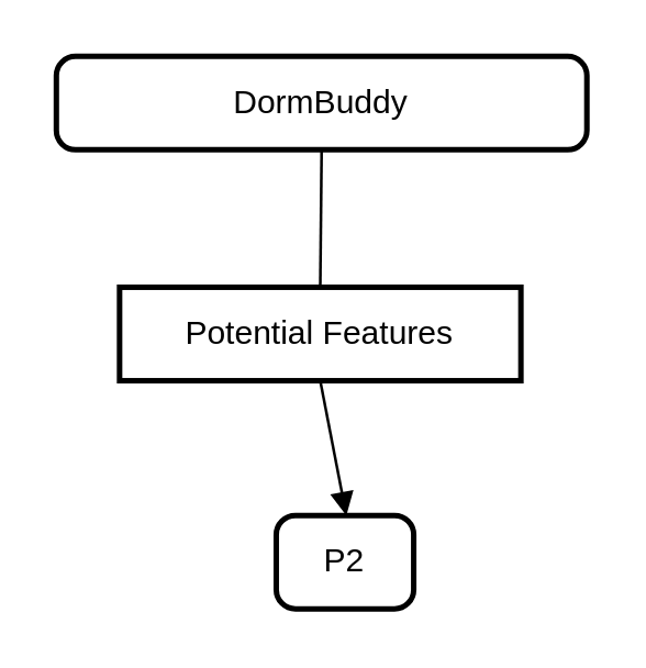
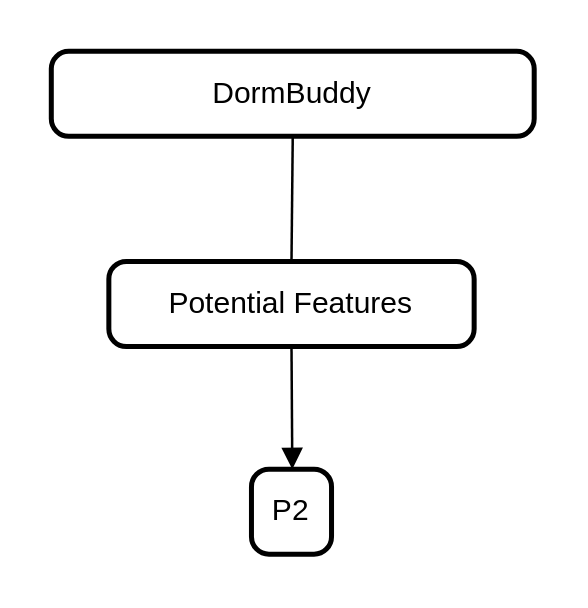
  <mxCell id="0" />
  <mxCell id="1" parent="0" />
  <mxCell id="2" value="DormBuddy" style="rounded=1;absoluteArcSize=1;arcSize=14;whiteSpace=wrap;strokeWidth=2;" parent="1" vertex="1"><mxGeometry width="193" height="34" as="geometry" x="20" y="20" /></mxCell>
- <mxCell id="3" value="Potential Features" style="absoluteArcSize=1;arcSize=14;whiteSpace=wrap;strokeWidth=2;rounded=0;" parent="1" vertex="1"><mxGeometry x="43" y="104" width="146" height="34" as="geometry" /></mxCell>
- <mxCell id="4" value="P2" style="rounded=1;absoluteArcSize=1;arcSize=14;whiteSpace=wrap;strokeWidth=2;" parent="1" vertex="1"><mxGeometry x="100" y="187" width="50" height="34" as="geometry" /></mxCell>
+ <mxCell id="3" value="Potential Features" style="rounded=1;absoluteArcSize=1;arcSize=14;whiteSpace=wrap;strokeWidth=2;" parent="1" vertex="1"><mxGeometry x="43" y="104" width="146" height="34" as="geometry" /></mxCell>
+ <mxCell id="4" value="P2" style="rounded=1;absoluteArcSize=1;arcSize=14;whiteSpace=wrap;strokeWidth=2;" parent="1" vertex="1"><mxGeometry x="100" y="187" width="32" height="34" as="geometry" /></mxCell>
  <mxCell id="5" value="" style="curved=1;startArrow=none;endArrow=none;exitX=0.5;exitY=0.99;entryX=0.5;entryY=-0.01;" parent="1" source="2" target="3" edge="1"><mxGeometry relative="1" as="geometry"><Array as="points" /></mxGeometry></mxCell>
  <mxCell id="6" value="" style="curved=1;startArrow=none;endArrow=block;exitX=0.5;exitY=0.97;entryX=0.51;entryY=0;" parent="1" source="3" target="4" edge="1"><mxGeometry relative="1" as="geometry"><Array as="points" /></mxGeometry></mxCell>
